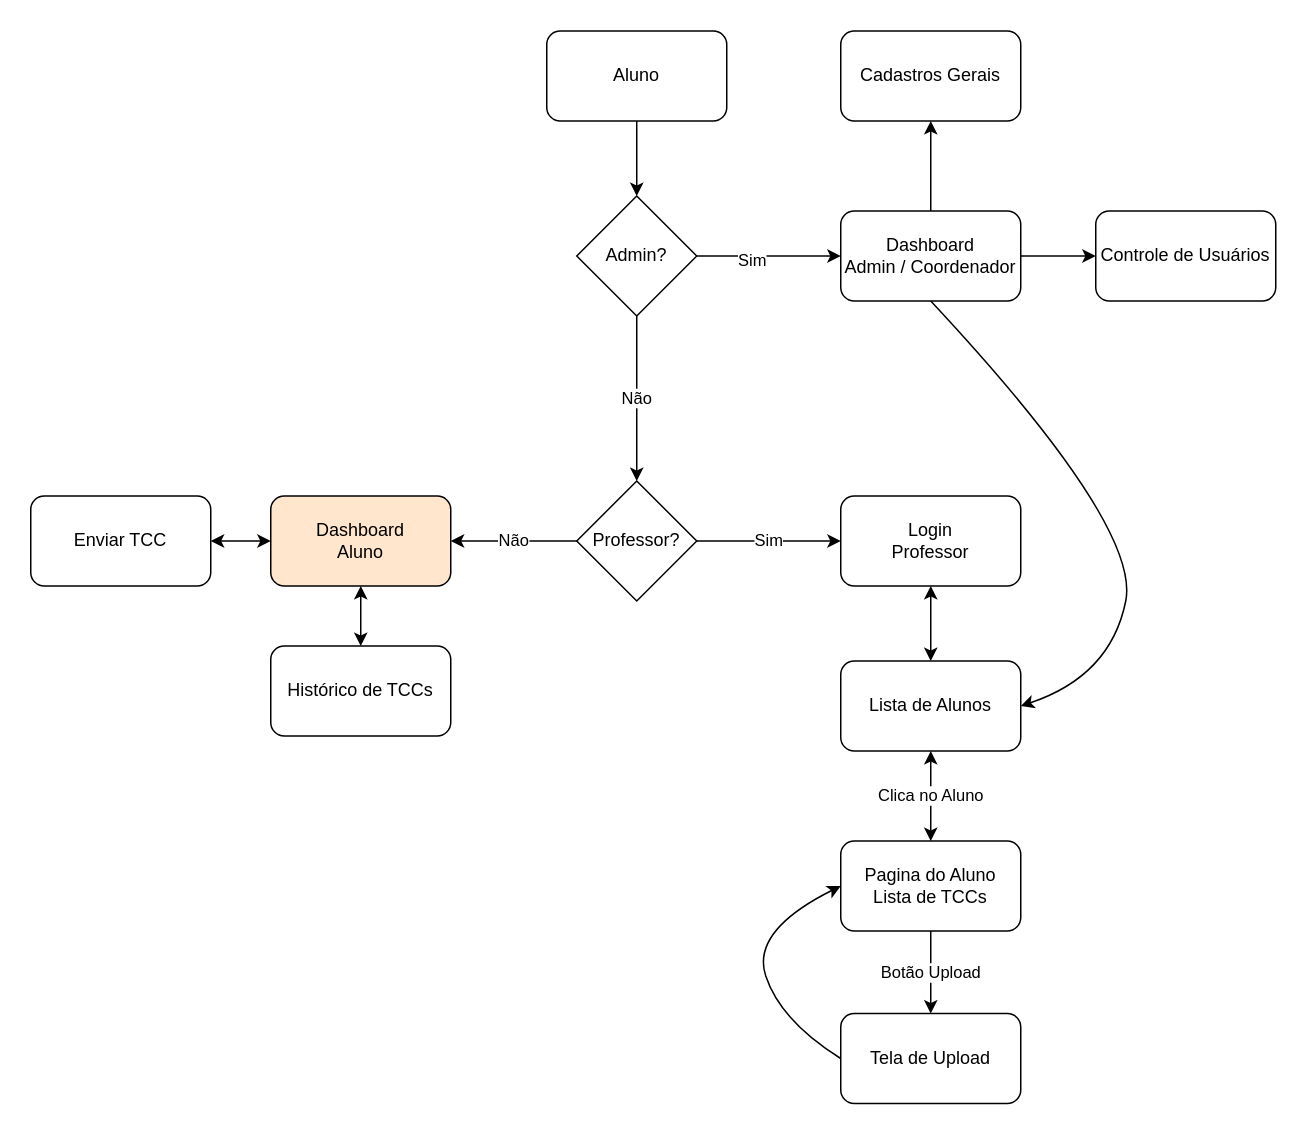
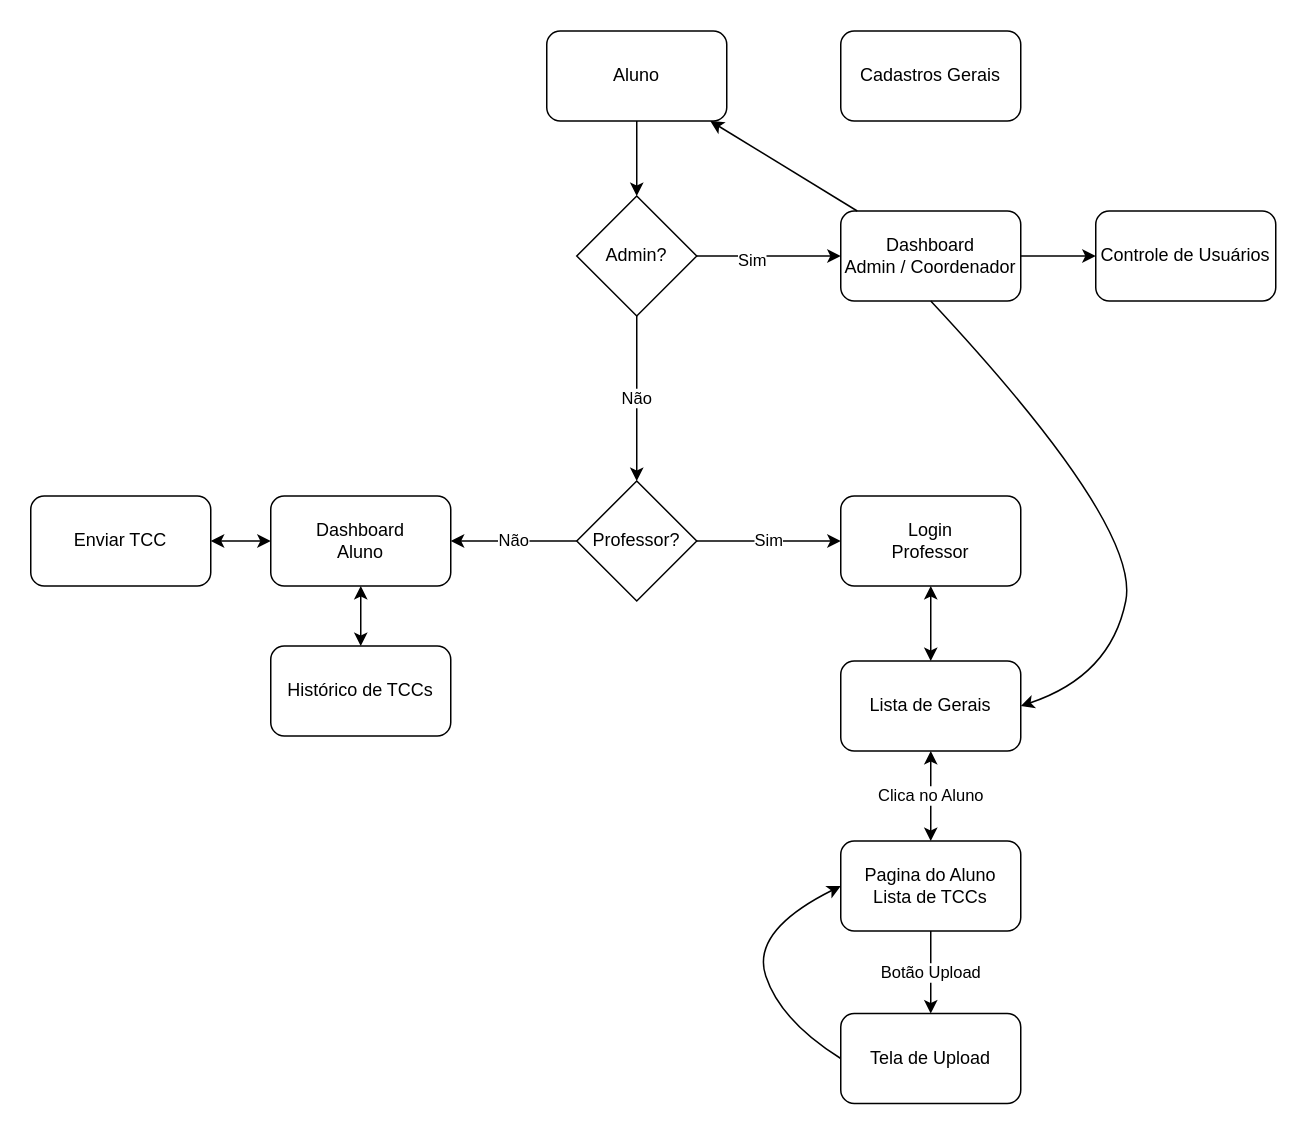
  <mxCell id="0" />
  <mxCell id="1" parent="0" />
  <mxCell id="2" value="Aluno" style="rounded=1;whiteSpace=wrap;html=1;" vertex="1" parent="1"><mxGeometry x="364" y="20" width="120" height="60" as="geometry" /></mxCell>
  <mxCell id="3" value="Professor?" style="rhombus;whiteSpace=wrap;html=1;" vertex="1" parent="1"><mxGeometry x="384" y="320" width="80" height="80" as="geometry" /></mxCell>
  <mxCell id="4" value="Login&lt;br&gt;Professor" style="rounded=1;whiteSpace=wrap;html=1;" vertex="1" parent="1"><mxGeometry x="560" y="330" width="120" height="60" as="geometry" /></mxCell>
- <mxCell id="5" value="Dashboard&lt;br&gt;Aluno" style="rounded=1;whiteSpace=wrap;html=1;fillColor=#ffe6cc;" vertex="1" parent="1"><mxGeometry x="180" y="330" width="120" height="60" as="geometry" /></mxCell>
- <mxCell id="6" value="Lista de Alunos" style="rounded=1;whiteSpace=wrap;html=1;" vertex="1" parent="1"><mxGeometry x="560" y="440" width="120" height="60" as="geometry" /></mxCell>
+ <mxCell id="5" value="Dashboard&lt;br&gt;Aluno" style="rounded=1;whiteSpace=wrap;html=1;" vertex="1" parent="1"><mxGeometry x="180" y="330" width="120" height="60" as="geometry" /></mxCell>
+ <mxCell id="6" value="Lista de Gerais" style="rounded=1;whiteSpace=wrap;html=1;" vertex="1" parent="1"><mxGeometry x="560" y="440" width="120" height="60" as="geometry" /></mxCell>
  <mxCell id="7" value="Pagina do Aluno&lt;br&gt;Lista de TCCs" style="rounded=1;whiteSpace=wrap;html=1;" vertex="1" parent="1"><mxGeometry x="560" y="560" width="120" height="60" as="geometry" /></mxCell>
  <mxCell id="8" value="Clica no Aluno" style="endArrow=classic;startArrow=classic;html=1;entryX=0.5;entryY=1;entryDx=0;entryDy=0;exitX=0.5;exitY=0;exitDx=0;exitDy=0;" edge="1" parent="1" source="7" target="6"><mxGeometry width="50" height="50" relative="1" as="geometry"><mxPoint x="400" y="570" as="sourcePoint" /><mxPoint x="450" y="520" as="targetPoint" /></mxGeometry></mxCell>
  <mxCell id="9" value="" style="endArrow=classic;startArrow=classic;html=1;entryX=0.5;entryY=1;entryDx=0;entryDy=0;" edge="1" parent="1" source="6" target="4"><mxGeometry width="50" height="50" relative="1" as="geometry"><mxPoint x="400" y="570" as="sourcePoint" /><mxPoint x="450" y="520" as="targetPoint" /></mxGeometry></mxCell>
  <mxCell id="10" value="Sim" style="endArrow=classic;html=1;entryX=0;entryY=0.5;entryDx=0;entryDy=0;exitX=1;exitY=0.5;exitDx=0;exitDy=0;" edge="1" parent="1" source="3" target="4"><mxGeometry width="50" height="50" relative="1" as="geometry"><mxPoint x="400" y="570" as="sourcePoint" /><mxPoint x="450" y="520" as="targetPoint" /></mxGeometry></mxCell>
  <mxCell id="11" value="Tela de Upload" style="rounded=1;whiteSpace=wrap;html=1;" vertex="1" parent="1"><mxGeometry x="560" y="675" width="120" height="60" as="geometry" /></mxCell>
  <mxCell id="12" value="Botão Upload" style="endArrow=classic;html=1;entryX=0.5;entryY=0;entryDx=0;entryDy=0;exitX=0.5;exitY=1;exitDx=0;exitDy=0;" edge="1" parent="1" source="7" target="11"><mxGeometry width="50" height="50" relative="1" as="geometry"><mxPoint x="400" y="570" as="sourcePoint" /><mxPoint x="450" y="520" as="targetPoint" /></mxGeometry></mxCell>
  <mxCell id="13" value="" style="curved=1;endArrow=classic;html=1;exitX=0;exitY=0.5;exitDx=0;exitDy=0;entryX=0;entryY=0.5;entryDx=0;entryDy=0;" edge="1" parent="1" source="11" target="7"><mxGeometry width="50" height="50" relative="1" as="geometry"><mxPoint x="400" y="570" as="sourcePoint" /><mxPoint x="450" y="520" as="targetPoint" /><Array as="points"><mxPoint x="520" y="680" /><mxPoint x="500" y="620" /></Array></mxGeometry></mxCell>
  <mxCell id="14" value="Não" style="endArrow=classic;html=1;entryX=1;entryY=0.5;entryDx=0;entryDy=0;exitX=0;exitY=0.5;exitDx=0;exitDy=0;" edge="1" parent="1" source="3" target="5"><mxGeometry width="50" height="50" relative="1" as="geometry"><mxPoint x="400" y="570" as="sourcePoint" /><mxPoint x="450" y="520" as="targetPoint" /></mxGeometry></mxCell>
  <mxCell id="15" value="Enviar TCC" style="rounded=1;whiteSpace=wrap;html=1;" vertex="1" parent="1"><mxGeometry x="20" y="330" width="120" height="60" as="geometry" /></mxCell>
  <mxCell id="16" value="" style="endArrow=classic;startArrow=classic;html=1;exitX=1;exitY=0.5;exitDx=0;exitDy=0;entryX=0;entryY=0.5;entryDx=0;entryDy=0;" edge="1" parent="1" source="15" target="5"><mxGeometry width="50" height="50" relative="1" as="geometry"><mxPoint x="400" y="570" as="sourcePoint" /><mxPoint x="450" y="520" as="targetPoint" /></mxGeometry></mxCell>
  <mxCell id="17" value="Histórico de TCCs" style="rounded=1;whiteSpace=wrap;html=1;" vertex="1" parent="1"><mxGeometry x="180" y="430" width="120" height="60" as="geometry" /></mxCell>
  <mxCell id="18" value="" style="endArrow=classic;startArrow=classic;html=1;entryX=0.5;entryY=1;entryDx=0;entryDy=0;exitX=0.5;exitY=0;exitDx=0;exitDy=0;" edge="1" parent="1" source="17" target="5"><mxGeometry width="50" height="50" relative="1" as="geometry"><mxPoint x="400" y="570" as="sourcePoint" /><mxPoint x="450" y="520" as="targetPoint" /></mxGeometry></mxCell>
  <mxCell id="19" value="Admin?" style="rhombus;whiteSpace=wrap;html=1;" vertex="1" parent="1"><mxGeometry x="384" y="130" width="80" height="80" as="geometry" /></mxCell>
  <mxCell id="20" value="" style="endArrow=classic;html=1;exitX=0.5;exitY=1;exitDx=0;exitDy=0;" edge="1" parent="1" source="2" target="19"><mxGeometry width="50" height="50" relative="1" as="geometry"><mxPoint x="400" y="370" as="sourcePoint" /><mxPoint x="450" y="320" as="targetPoint" /></mxGeometry></mxCell>
  <mxCell id="21" value="Não" style="endArrow=classic;html=1;exitX=0.5;exitY=1;exitDx=0;exitDy=0;" edge="1" parent="1" source="19" target="3"><mxGeometry width="50" height="50" relative="1" as="geometry"><mxPoint x="400" y="370" as="sourcePoint" /><mxPoint x="450" y="320" as="targetPoint" /></mxGeometry></mxCell>
  <mxCell id="22" value="Dashboard &lt;br&gt;Admin / Coordenador" style="rounded=1;whiteSpace=wrap;html=1;" vertex="1" parent="1"><mxGeometry x="560" y="140" width="120" height="60" as="geometry" /></mxCell>
  <mxCell id="23" value="" style="endArrow=classic;html=1;entryX=0;entryY=0.5;entryDx=0;entryDy=0;exitX=1;exitY=0.5;exitDx=0;exitDy=0;" edge="1" parent="1" source="19" target="22"><mxGeometry width="50" height="50" relative="1" as="geometry"><mxPoint x="400" y="370" as="sourcePoint" /><mxPoint x="450" y="320" as="targetPoint" /></mxGeometry></mxCell>
  <mxCell id="24" value="Sim" style="edgeLabel;html=1;align=center;verticalAlign=middle;resizable=0;points=[];" vertex="1" connectable="0" parent="23"><mxGeometry x="-0.25" y="-2" relative="1" as="geometry"><mxPoint as="offset" /></mxGeometry></mxCell>
  <mxCell id="25" value="" style="curved=1;endArrow=classic;html=1;exitX=0.5;exitY=1;exitDx=0;exitDy=0;entryX=1;entryY=0.5;entryDx=0;entryDy=0;" edge="1" parent="1" source="22" target="6"><mxGeometry width="50" height="50" relative="1" as="geometry"><mxPoint x="670" y="280" as="sourcePoint" /><mxPoint x="720" y="230" as="targetPoint" /><Array as="points"><mxPoint x="760" y="350" /><mxPoint x="740" y="450" /></Array></mxGeometry></mxCell>
  <mxCell id="26" value="Cadastros Gerais" style="rounded=1;whiteSpace=wrap;html=1;" vertex="1" parent="1"><mxGeometry x="560" y="20" width="120" height="60" as="geometry" /></mxCell>
- <mxCell id="27" value="" style="endArrow=classic;html=1;entryX=0.5;entryY=1;entryDx=0;entryDy=0;" edge="1" parent="1" source="22" target="26"><mxGeometry width="50" height="50" relative="1" as="geometry"><mxPoint x="400" y="370" as="sourcePoint" /><mxPoint x="450" y="320" as="targetPoint" /></mxGeometry></mxCell>
+ <mxCell id="27" value="" style="endArrow=classic;html=1;" edge="1" parent="1" source="22" target="2"><mxGeometry width="50" height="50" relative="1" as="geometry"><mxPoint x="400" y="370" as="sourcePoint" /><mxPoint x="450" y="320" as="targetPoint" /></mxGeometry></mxCell>
  <mxCell id="28" value="Controle de Usuários" style="rounded=1;whiteSpace=wrap;html=1;" vertex="1" parent="1"><mxGeometry x="730" y="140" width="120" height="60" as="geometry" /></mxCell>
  <mxCell id="29" value="" style="endArrow=classic;html=1;entryX=0;entryY=0.5;entryDx=0;entryDy=0;exitX=1;exitY=0.5;exitDx=0;exitDy=0;" edge="1" parent="1" source="22" target="28"><mxGeometry width="50" height="50" relative="1" as="geometry"><mxPoint x="400" y="370" as="sourcePoint" /><mxPoint x="450" y="320" as="targetPoint" /></mxGeometry></mxCell>
